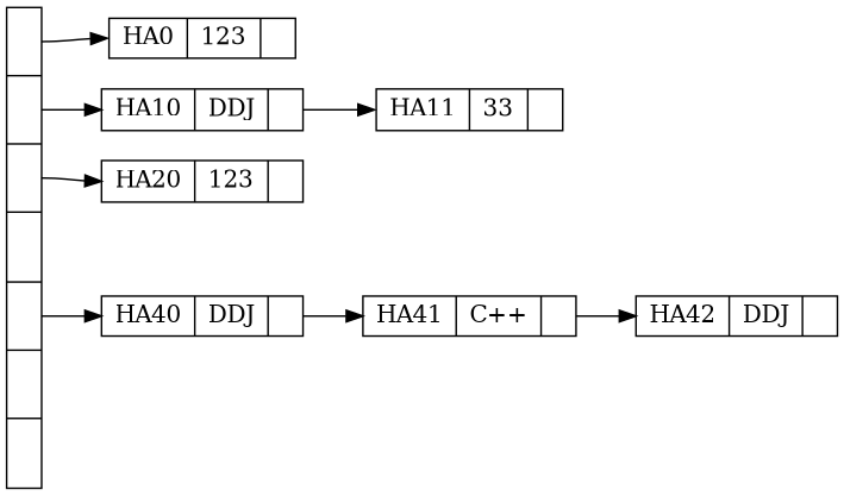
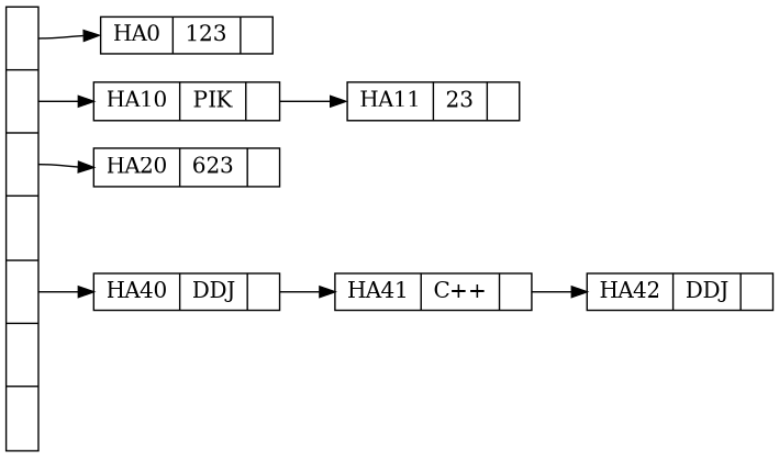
  digraph {
    rankdir=LR
    node [shape=record]
    edge [headport=e tailport=p]
    n1 [height=4 label="<p0> | <p1> | <p2> | <p3> | <p4> | | " width=.1]
    n2 [height=.1 label="{<e> HA0 | 123 | <p>  }" width=1.5]
-   n3 [height=.1 label="{<e> HA10 | DDJ | <p> }" width=1.5]
-   n4 [height=.1 label="{<e> HA20 | 123 | <p> }" width=1.5]
+   n3 [height=.1 label="{<e> HA10 | PIK | <p> }" width=1.5]
+   n4 [height=.1 label="{<e> HA20 | 623 | <p> }" width=1.5]
    n5 [height=.1 label="{<e> HA40 | DDJ | <p> }" width=1.5]
-   n6 [height=.1 label="{<e> HA11 | 33 | <p> }" width=1.5]
+   n6 [height=.1 label="{<e> HA11 | 23 | <p> }" width=1.5]
    n7 [height=.1 label="{<e> HA41 | C++ | <p> }" width=1.5]
    n8 [height=.1 label="{<e> HA42 | DDJ | <p> }" width=1.5]
    n1 -> n2 [tailport=p0]
    n1 -> n3 [tailport=p1]
    n1 -> n4 [tailport=p2]
    n1 -> n5 [tailport=p4]
    n3 -> n6
    n5 -> n7
    n7 -> n8
  }
